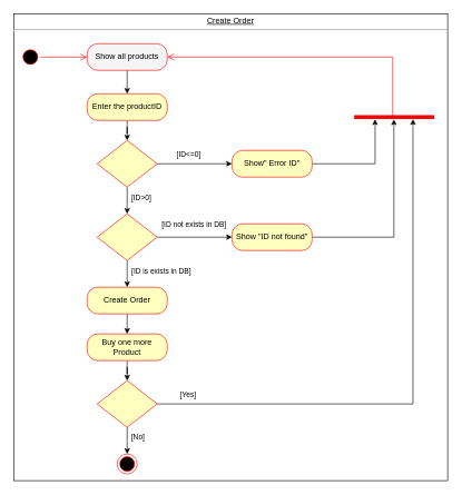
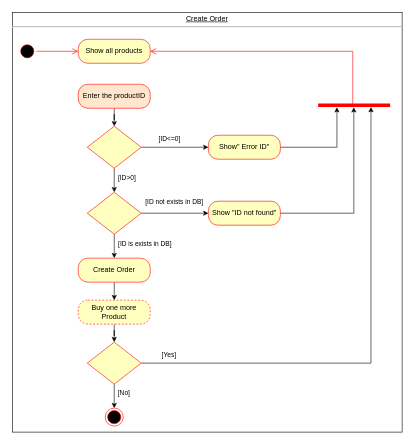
  <mxCell id="0" />
  <mxCell id="1" parent="0" />
  <mxCell id="2" value="&lt;p style=&quot;margin:0px;margin-top:4px;text-align:center;text-decoration:underline;&quot;&gt;Create Order&lt;/p&gt;&lt;hr&gt;&lt;p style=&quot;margin:0px;margin-left:8px;&quot;&gt;&lt;br&gt;&lt;/p&gt;" style="verticalAlign=top;align=left;overflow=fill;fontSize=12;fontFamily=Helvetica;html=1;whiteSpace=wrap;" vertex="1" parent="1"><mxGeometry x="20" y="20" width="650" height="700" as="geometry" /></mxCell>
  <mxCell id="3" value="" style="ellipse;html=1;shape=startState;fillColor=#000000;strokeColor=#ff0000;" vertex="1" parent="1"><mxGeometry x="30" y="70" width="30" height="30" as="geometry" /></mxCell>
  <mxCell id="4" value="" style="edgeStyle=orthogonalEdgeStyle;html=1;verticalAlign=bottom;endArrow=open;endSize=8;strokeColor=#ff0000;rounded=0;entryX=0;entryY=0.5;entryDx=0;entryDy=0;" edge="1" source="3" parent="1" target="6"><mxGeometry relative="1" as="geometry"><mxPoint x="425" y="80" as="targetPoint" /></mxGeometry></mxCell>
- <mxCell id="5" style="edgeStyle=orthogonalEdgeStyle;rounded=0;orthogonalLoop=1;jettySize=auto;html=1;exitX=0.5;exitY=1;exitDx=0;exitDy=0;entryX=0.5;entryY=0;entryDx=0;entryDy=0;" edge="1" parent="1" source="6" target="8"><mxGeometry relative="1" as="geometry" /></mxCell>
- <mxCell id="6" value="&lt;p class=&quot;MsoNormal&quot;&gt;Show all products&lt;/p&gt;" style="rounded=1;whiteSpace=wrap;html=1;arcSize=40;fontColor=#000000;fillColor=#f5f5f5;strokeColor=#ff0000;" vertex="1" parent="1"><mxGeometry x="130" y="65" width="120" height="40" as="geometry" /></mxCell>
+ <mxCell id="6" value="&lt;p class=&quot;MsoNormal&quot;&gt;Show all products&lt;/p&gt;" style="rounded=1;whiteSpace=wrap;html=1;arcSize=40;fontColor=#000000;fillColor=#ffffc0;strokeColor=#ff0000;" vertex="1" parent="1"><mxGeometry x="130" y="65" width="120" height="40" as="geometry" /></mxCell>
  <mxCell id="7" style="edgeStyle=orthogonalEdgeStyle;rounded=0;orthogonalLoop=1;jettySize=auto;html=1;exitX=0.5;exitY=1;exitDx=0;exitDy=0;" edge="1" parent="1" source="8" target="30"><mxGeometry relative="1" as="geometry" /></mxCell>
- <mxCell id="8" value="&lt;p class=&quot;MsoNormal&quot;&gt;Enter the productID&lt;/p&gt;" style="rounded=1;whiteSpace=wrap;html=1;arcSize=40;fontColor=#000000;fillColor=#ffffc0;strokeColor=#ff0000;" vertex="1" parent="1"><mxGeometry x="130" y="140" width="120" height="40" as="geometry" /></mxCell>
+ <mxCell id="8" value="&lt;p class=&quot;MsoNormal&quot;&gt;Enter the productID&lt;/p&gt;" style="rounded=1;whiteSpace=wrap;html=1;arcSize=40;fontColor=#000000;fillColor=#ffe6cc;strokeColor=#ff0000;" vertex="1" parent="1"><mxGeometry x="130" y="140" width="120" height="40" as="geometry" /></mxCell>
  <mxCell id="9" style="edgeStyle=orthogonalEdgeStyle;rounded=0;orthogonalLoop=1;jettySize=auto;html=1;exitX=1;exitY=0.5;exitDx=0;exitDy=0;entryX=0;entryY=0.5;entryDx=0;entryDy=0;" edge="1" parent="1" source="13" target="15"><mxGeometry relative="1" as="geometry" /></mxCell>
  <mxCell id="10" value="[ID not exists in DB]" style="edgeLabel;html=1;align=center;verticalAlign=middle;resizable=0;points=[];" vertex="1" connectable="0" parent="9"><mxGeometry x="-0.306" relative="1" as="geometry"><mxPoint x="15" y="-20" as="offset" /></mxGeometry></mxCell>
  <mxCell id="11" style="edgeStyle=orthogonalEdgeStyle;rounded=0;orthogonalLoop=1;jettySize=auto;html=1;exitX=0.5;exitY=1;exitDx=0;exitDy=0;" edge="1" parent="1" source="13" target="17"><mxGeometry relative="1" as="geometry" /></mxCell>
  <mxCell id="12" value="[ID is exists in DB]" style="edgeLabel;html=1;align=center;verticalAlign=middle;resizable=0;points=[];" vertex="1" connectable="0" parent="11"><mxGeometry x="-0.249" y="-1" relative="1" as="geometry"><mxPoint x="51" as="offset" /></mxGeometry></mxCell>
  <mxCell id="13" value="" style="rhombus;whiteSpace=wrap;html=1;fontColor=#000000;fillColor=#ffffc0;strokeColor=#ff0000;" vertex="1" parent="1"><mxGeometry x="145" y="320" width="90" height="70" as="geometry" /></mxCell>
  <mxCell id="14" style="edgeStyle=orthogonalEdgeStyle;rounded=0;orthogonalLoop=1;jettySize=auto;html=1;exitX=1;exitY=0.5;exitDx=0;exitDy=0;entryX=0.496;entryY=0.836;entryDx=0;entryDy=0;entryPerimeter=0;" edge="1" parent="1" source="15" target="33"><mxGeometry relative="1" as="geometry" /></mxCell>
  <mxCell id="15" value="&lt;p class=&quot;MsoNormal&quot;&gt;Show &quot;ID not found&quot;&lt;/p&gt;" style="rounded=1;whiteSpace=wrap;html=1;arcSize=40;fontColor=#000000;fillColor=#ffffc0;strokeColor=#ff0000;" vertex="1" parent="1"><mxGeometry x="347" y="335" width="120" height="40" as="geometry" /></mxCell>
  <mxCell id="16" style="edgeStyle=orthogonalEdgeStyle;rounded=0;orthogonalLoop=1;jettySize=auto;html=1;exitX=0.5;exitY=1;exitDx=0;exitDy=0;entryX=0.5;entryY=0;entryDx=0;entryDy=0;" edge="1" parent="1" source="17" target="19"><mxGeometry relative="1" as="geometry" /></mxCell>
  <mxCell id="17" value="&lt;p class=&quot;MsoNormal&quot;&gt;Create Order&lt;/p&gt;" style="rounded=1;whiteSpace=wrap;html=1;arcSize=40;fontColor=#000000;fillColor=#ffffc0;strokeColor=#ff0000;" vertex="1" parent="1"><mxGeometry x="130" y="430" width="120" height="40" as="geometry" /></mxCell>
  <mxCell id="18" style="edgeStyle=orthogonalEdgeStyle;rounded=0;orthogonalLoop=1;jettySize=auto;html=1;exitX=0.5;exitY=1;exitDx=0;exitDy=0;" edge="1" parent="1" source="19" target="24"><mxGeometry relative="1" as="geometry" /></mxCell>
- <mxCell id="19" value="&lt;p class=&quot;MsoNormal&quot;&gt;Buy one more Product&lt;/p&gt;" style="rounded=1;whiteSpace=wrap;html=1;arcSize=40;fontColor=#000000;fillColor=#ffffc0;strokeColor=#ff0000;" vertex="1" parent="1"><mxGeometry x="130" y="500" width="120" height="40" as="geometry" /></mxCell>
+ <mxCell id="19" value="&lt;p class=&quot;MsoNormal&quot;&gt;Buy one more Product&lt;/p&gt;" style="rounded=1;whiteSpace=wrap;html=1;arcSize=40;fontColor=#000000;fillColor=#ffffc0;strokeColor=#ff0000;dashed=1;" vertex="1" parent="1"><mxGeometry x="130" y="500" width="120" height="40" as="geometry" /></mxCell>
  <mxCell id="20" style="edgeStyle=orthogonalEdgeStyle;rounded=0;orthogonalLoop=1;jettySize=auto;html=1;exitX=0.5;exitY=1;exitDx=0;exitDy=0;entryX=0.5;entryY=0;entryDx=0;entryDy=0;" edge="1" parent="1" source="24" target="25"><mxGeometry relative="1" as="geometry" /></mxCell>
  <mxCell id="21" value="[No]" style="edgeLabel;html=1;align=center;verticalAlign=middle;resizable=0;points=[];" vertex="1" connectable="0" parent="20"><mxGeometry x="-0.288" relative="1" as="geometry"><mxPoint x="15" as="offset" /></mxGeometry></mxCell>
  <mxCell id="22" style="edgeStyle=orthogonalEdgeStyle;rounded=0;orthogonalLoop=1;jettySize=auto;html=1;exitX=1;exitY=0.5;exitDx=0;exitDy=0;entryX=0.734;entryY=0.805;entryDx=0;entryDy=0;entryPerimeter=0;" edge="1" parent="1" source="24" target="33"><mxGeometry relative="1" as="geometry" /></mxCell>
  <mxCell id="23" value="[Yes]" style="edgeLabel;html=1;align=center;verticalAlign=middle;resizable=0;points=[];" vertex="1" connectable="0" parent="22"><mxGeometry x="-0.883" relative="1" as="geometry"><mxPoint x="-2" y="-15" as="offset" /></mxGeometry></mxCell>
  <mxCell id="24" value="" style="rhombus;whiteSpace=wrap;html=1;fontColor=#000000;fillColor=#ffffc0;strokeColor=#ff0000;" vertex="1" parent="1"><mxGeometry x="145" y="570" width="90" height="70" as="geometry" /></mxCell>
  <mxCell id="25" value="" style="ellipse;html=1;shape=endState;fillColor=#000000;strokeColor=#ff0000;" vertex="1" parent="1"><mxGeometry x="175" y="680" width="30" height="30" as="geometry" /></mxCell>
  <mxCell id="26" style="edgeStyle=orthogonalEdgeStyle;rounded=0;orthogonalLoop=1;jettySize=auto;html=1;exitX=0.5;exitY=1;exitDx=0;exitDy=0;entryX=0.5;entryY=0;entryDx=0;entryDy=0;" edge="1" parent="1" source="30" target="13"><mxGeometry relative="1" as="geometry" /></mxCell>
  <mxCell id="27" value="[ID&amp;gt;0]" style="edgeLabel;html=1;align=center;verticalAlign=middle;resizable=0;points=[];" vertex="1" connectable="0" parent="26"><mxGeometry x="-0.232" y="-1" relative="1" as="geometry"><mxPoint x="21" as="offset" /></mxGeometry></mxCell>
  <mxCell id="28" style="edgeStyle=orthogonalEdgeStyle;rounded=0;orthogonalLoop=1;jettySize=auto;html=1;exitX=1;exitY=0.5;exitDx=0;exitDy=0;entryX=0;entryY=0.5;entryDx=0;entryDy=0;" edge="1" parent="1" source="30" target="32"><mxGeometry relative="1" as="geometry" /></mxCell>
  <mxCell id="29" value="[ID&amp;lt;=0]" style="edgeLabel;html=1;align=center;verticalAlign=middle;resizable=0;points=[];" vertex="1" connectable="0" parent="28"><mxGeometry x="-0.175" y="1" relative="1" as="geometry"><mxPoint y="-14" as="offset" /></mxGeometry></mxCell>
  <mxCell id="30" value="" style="rhombus;whiteSpace=wrap;html=1;fontColor=#000000;fillColor=#ffffc0;strokeColor=#ff0000;" vertex="1" parent="1"><mxGeometry x="145" y="210" width="90" height="70" as="geometry" /></mxCell>
  <mxCell id="31" style="edgeStyle=orthogonalEdgeStyle;rounded=0;orthogonalLoop=1;jettySize=auto;html=1;exitX=1;exitY=0.5;exitDx=0;exitDy=0;entryX=0.261;entryY=0.831;entryDx=0;entryDy=0;entryPerimeter=0;" edge="1" parent="1" source="32" target="33"><mxGeometry relative="1" as="geometry" /></mxCell>
  <mxCell id="32" value="Show&quot; Error ID&quot;" style="rounded=1;whiteSpace=wrap;html=1;arcSize=40;fontColor=#000000;fillColor=#ffffc0;strokeColor=#ff0000;" vertex="1" parent="1"><mxGeometry x="347" y="225" width="120" height="40" as="geometry" /></mxCell>
  <mxCell id="33" value="" style="shape=line;html=1;strokeWidth=6;strokeColor=#ff0000;" vertex="1" parent="1"><mxGeometry x="530" y="170" width="120" height="10" as="geometry" /></mxCell>
  <mxCell id="34" value="" style="edgeStyle=orthogonalEdgeStyle;html=1;verticalAlign=bottom;endArrow=open;endSize=8;strokeColor=#ff0000;rounded=0;exitX=0.481;exitY=0.324;exitDx=0;exitDy=0;exitPerimeter=0;entryX=1;entryY=0.5;entryDx=0;entryDy=0;" edge="1" source="33" parent="1" target="6"><mxGeometry relative="1" as="geometry"><mxPoint x="580" y="290" as="targetPoint" /><mxPoint x="580.04" y="220" as="sourcePoint" /><Array as="points"><mxPoint x="587" y="85" /></Array></mxGeometry></mxCell>
